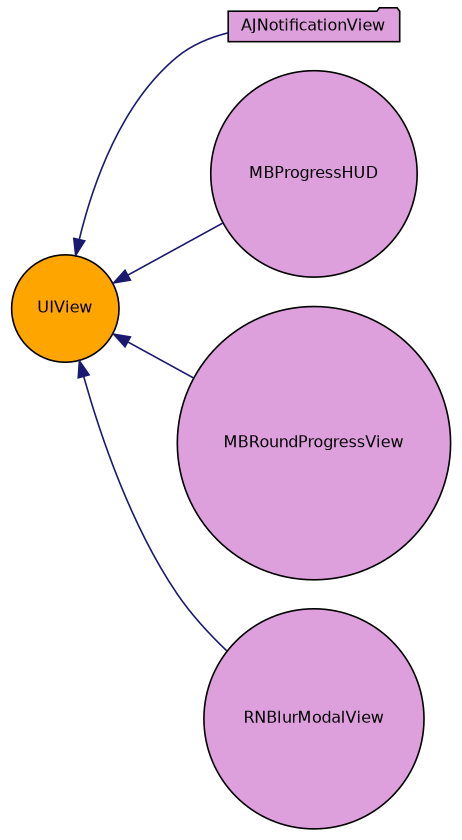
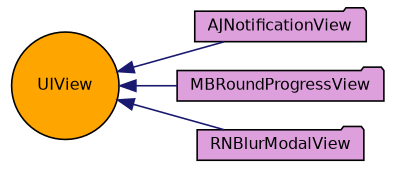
  digraph {
    rankdir=LR
    node [color=black fillcolor=plum fontname=Helvetica fontsize=10 shape=folder style=filled]
    edge [color=midnightblue dir=back fontname=Helvetica fontsize=10 labelfontname=Helvetica labelfontsize=10 style=solid]
    n1 [fillcolor=orange fontcolor=black height=0.2 label=UIView shape=circle width=0.4]
    n2 [height=0.2 label=AJNotificationView width=0.4]
-   n3 [height=0.2 label=MBProgressHUD shape=circle width=0.4]
-   n4 [height=0.2 label=MBRoundProgressView shape=circle width=0.4]
-   n5 [height=0.2 label=RNBlurModalView shape=circle width=0.4]
+   n4 [height=0.2 label=MBRoundProgressView width=0.4]
+   n5 [height=0.2 label=RNBlurModalView width=0.4]
    n1 -> n2
-   n1 -> n3
    n1 -> n4
    n1 -> n5
  }
